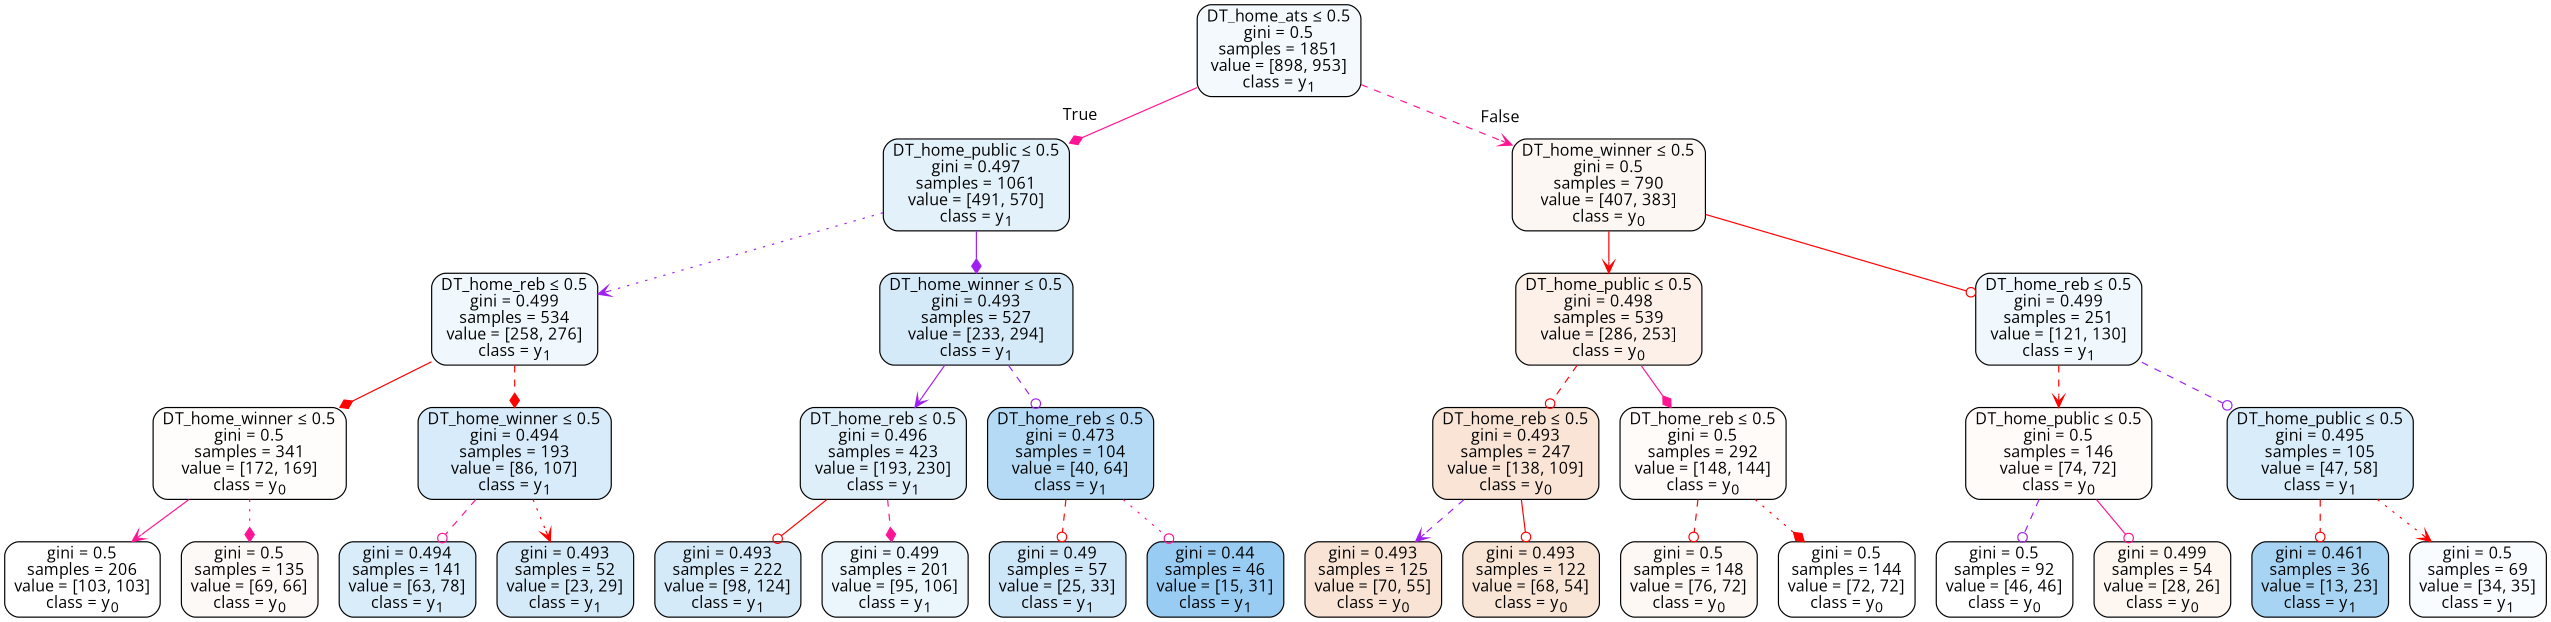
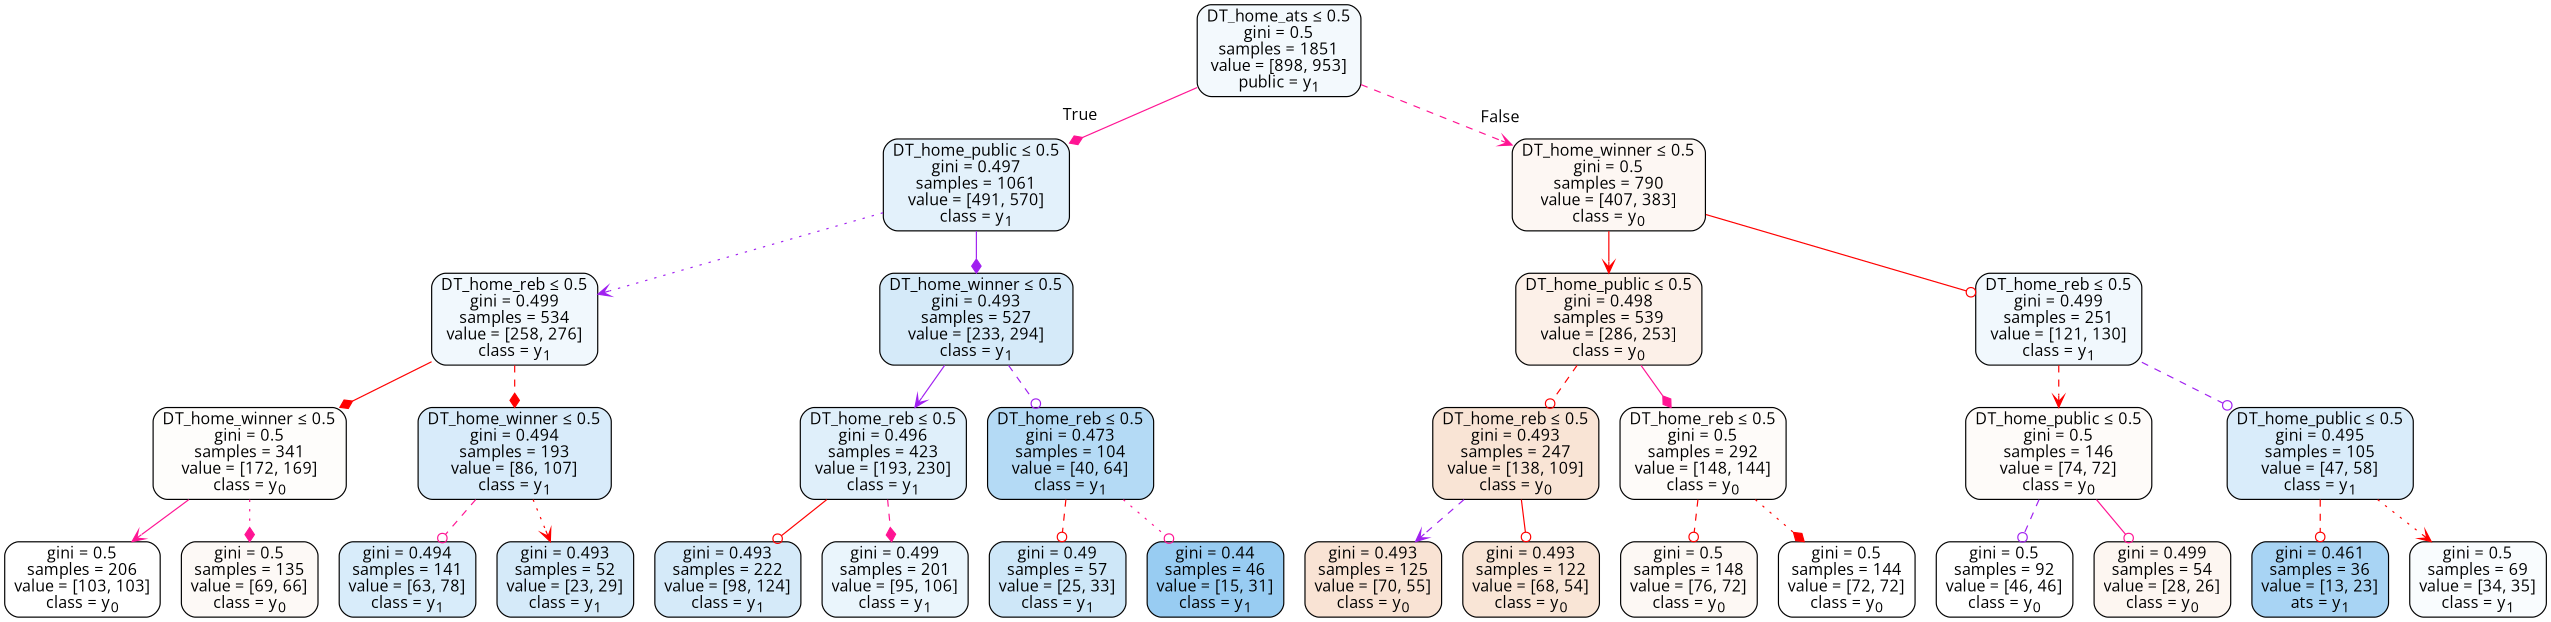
  digraph {
    fontname="Open Sans"
    node [color=black fillcolor="#399de535" fontname="Open Sans" shape=box style="filled, rounded"]
    edge [arrowhead=odot color=red fontname="Open Sans" style=dashed]
-   n1 [fillcolor="#399de50f" label=<DT_home_ats &le; 0.5<br/>gini = 0.5<br/>samples = 1851<br/>value = [898, 953]<br/>class = y<SUB>1</SUB>>]
+   n1 [fillcolor="#399de50f" label=<DT_home_ats &le; 0.5<br/>gini = 0.5<br/>samples = 1851<br/>value = [898, 953]<br/>public = y<SUB>1</SUB>>]
    n2 [fillcolor="#399de523" label=<DT_home_public &le; 0.5<br/>gini = 0.497<br/>samples = 1061<br/>value = [491, 570]<br/>class = y<SUB>1</SUB>>]
    n3 [fillcolor="#e581390f" label=<DT_home_winner &le; 0.5<br/>gini = 0.5<br/>samples = 790<br/>value = [407, 383]<br/>class = y<SUB>0</SUB>>]
    n4 [fillcolor="#399de511" label=<DT_home_reb &le; 0.5<br/>gini = 0.499<br/>samples = 534<br/>value = [258, 276]<br/>class = y<SUB>1</SUB>>]
    n5 [label=<DT_home_winner &le; 0.5<br/>gini = 0.493<br/>samples = 527<br/>value = [233, 294]<br/>class = y<SUB>1</SUB>>]
    n6 [fillcolor="#e581391d" label=<DT_home_public &le; 0.5<br/>gini = 0.498<br/>samples = 539<br/>value = [286, 253]<br/>class = y<SUB>0</SUB>>]
    n7 [fillcolor="#399de512" label=<DT_home_reb &le; 0.5<br/>gini = 0.499<br/>samples = 251<br/>value = [121, 130]<br/>class = y<SUB>1</SUB>>]
    n8 [fillcolor="#e5813904" label=<DT_home_winner &le; 0.5<br/>gini = 0.5<br/>samples = 341<br/>value = [172, 169]<br/>class = y<SUB>0</SUB>>]
    n9 [fillcolor="#399de532" label=<DT_home_winner &le; 0.5<br/>gini = 0.494<br/>samples = 193<br/>value = [86, 107]<br/>class = y<SUB>1</SUB>>]
    n10 [fillcolor="#399de529" label=<DT_home_reb &le; 0.5<br/>gini = 0.496<br/>samples = 423<br/>value = [193, 230]<br/>class = y<SUB>1</SUB>>]
    n11 [fillcolor="#399de560" label=<DT_home_reb &le; 0.5<br/>gini = 0.473<br/>samples = 104<br/>value = [40, 64]<br/>class = y<SUB>1</SUB>>]
    n12 [fillcolor="#e5813900" label=<gini = 0.5<br/>samples = 206<br/>value = [103, 103]<br/>class = y<SUB>0</SUB>>]
    n13 [fillcolor="#e581390b" label=<gini = 0.5<br/>samples = 135<br/>value = [69, 66]<br/>class = y<SUB>0</SUB>>]
    n14 [fillcolor="#399de531" label=<gini = 0.494<br/>samples = 141<br/>value = [63, 78]<br/>class = y<SUB>1</SUB>>]
    n15 [label=<gini = 0.493<br/>samples = 52<br/>value = [23, 29]<br/>class = y<SUB>1</SUB>>]
    n16 [label=<gini = 0.493<br/>samples = 222<br/>value = [98, 124]<br/>class = y<SUB>1</SUB>>]
    n17 [fillcolor="#399de51a" label=<gini = 0.499<br/>samples = 201<br/>value = [95, 106]<br/>class = y<SUB>1</SUB>>]
    n18 [fillcolor="#399de53e" label=<gini = 0.49<br/>samples = 57<br/>value = [25, 33]<br/>class = y<SUB>1</SUB>>]
    n19 [fillcolor="#399de584" label=<gini = 0.44<br/>samples = 46<br/>value = [15, 31]<br/>class = y<SUB>1</SUB>>]
    n20 [fillcolor="#e5813936" label=<DT_home_reb &le; 0.5<br/>gini = 0.493<br/>samples = 247<br/>value = [138, 109]<br/>class = y<SUB>0</SUB>>]
    n21 [fillcolor="#e5813907" label=<DT_home_reb &le; 0.5<br/>gini = 0.5<br/>samples = 292<br/>value = [148, 144]<br/>class = y<SUB>0</SUB>>]
    n22 [fillcolor="#e5813907" label=<DT_home_public &le; 0.5<br/>gini = 0.5<br/>samples = 146<br/>value = [74, 72]<br/>class = y<SUB>0</SUB>>]
    n23 [fillcolor="#399de530" label=<DT_home_public &le; 0.5<br/>gini = 0.495<br/>samples = 105<br/>value = [47, 58]<br/>class = y<SUB>1</SUB>>]
    n24 [fillcolor="#e5813937" label=<gini = 0.493<br/>samples = 125<br/>value = [70, 55]<br/>class = y<SUB>0</SUB>>]
    n25 [fillcolor="#e5813934" label=<gini = 0.493<br/>samples = 122<br/>value = [68, 54]<br/>class = y<SUB>0</SUB>>]
    n26 [fillcolor="#e581390d" label=<gini = 0.5<br/>samples = 148<br/>value = [76, 72]<br/>class = y<SUB>0</SUB>>]
    n27 [fillcolor="#e5813900" label=<gini = 0.5<br/>samples = 144<br/>value = [72, 72]<br/>class = y<SUB>0</SUB>>]
    n28 [fillcolor="#e5813900" label=<gini = 0.5<br/>samples = 92<br/>value = [46, 46]<br/>class = y<SUB>0</SUB>>]
    n29 [fillcolor="#e5813912" label=<gini = 0.499<br/>samples = 54<br/>value = [28, 26]<br/>class = y<SUB>0</SUB>>]
-   n30 [fillcolor="#399de56f" label=<gini = 0.461<br/>samples = 36<br/>value = [13, 23]<br/>class = y<SUB>1</SUB>>]
+   n30 [fillcolor="#399de56f" label=<gini = 0.461<br/>samples = 36<br/>value = [13, 23]<br/>ats = y<SUB>1</SUB>>]
    n31 [fillcolor="#399de507" label=<gini = 0.5<br/>samples = 69<br/>value = [34, 35]<br/>class = y<SUB>1</SUB>>]
    n1 -> n2 [arrowhead=diamond color=deeppink headlabel=True labelangle=45 labeldistance=2.5 style=solid]
    n1 -> n3 [arrowhead=vee color=deeppink headlabel=False labelangle=-45 labeldistance=2.5]
    n2 -> n4 [arrowhead=vee color=purple style=dotted]
    n2 -> n5 [arrowhead=diamond color=purple style=solid]
    n3 -> n6 [arrowhead=vee style=solid]
    n3 -> n7 [style=solid]
    n4 -> n8 [arrowhead=diamond style=solid]
    n4 -> n9 [arrowhead=diamond]
    n5 -> n10 [arrowhead=vee color=purple style=solid]
    n5 -> n11 [color=purple]
    n6 -> n20
    n6 -> n21 [arrowhead=diamond color=deeppink style=solid]
    n7 -> n22 [arrowhead=vee]
    n7 -> n23 [color=purple]
    n8 -> n12 [arrowhead=vee color=deeppink style=solid]
    n8 -> n13 [arrowhead=diamond color=deeppink style=dotted]
    n9 -> n14 [color=deeppink]
    n9 -> n15 [arrowhead=vee style=dotted]
    n10 -> n16 [style=solid]
    n10 -> n17 [arrowhead=diamond color=deeppink]
    n11 -> n18
    n11 -> n19 [color=deeppink style=dotted]
    n20 -> n24 [arrowhead=vee color=purple]
    n20 -> n25 [style=solid]
    n21 -> n26
    n21 -> n27 [arrowhead=diamond style=dotted]
    n22 -> n28 [color=purple]
    n22 -> n29 [color=deeppink style=solid]
    n23 -> n30
    n23 -> n31 [arrowhead=vee style=dotted]
  }
